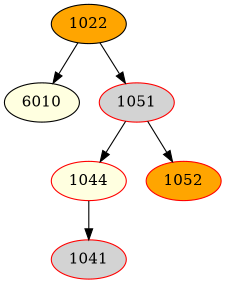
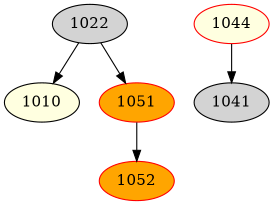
  digraph {
    node [color=red fillcolor=lightgrey style=filled]
-   n1 [color=black fillcolor=orange label=1022]
-   n2 [color=black fillcolor=lightyellow label=6010]
-   n3 [label=1051]
+   n1 [color=black label=1022]
+   n2 [color=black fillcolor=lightyellow label=1010]
+   n3 [fillcolor=orange label=1051]
    n4 [fillcolor=lightyellow label=1044]
    n5 [fillcolor=orange label=1052]
-   n6 [label=1041]
+   n6 [color=black label=1041]
    n1 -> n2
    n1 -> n3
-   n3 -> n4
    n3 -> n5
    n4 -> n6
  }
